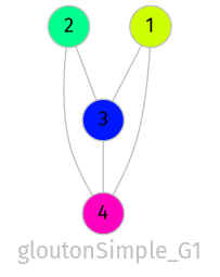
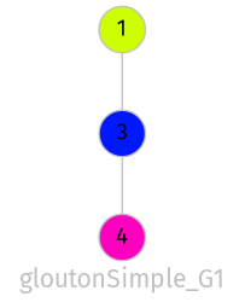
  graph {
    fontcolor=grey
    fontname="Fira Sans"
    fontsize=16
    label=gloutonSimple_G1
    node [color=grey fixedsize=true fontname="Fira Sans" fontsize=14 shape=circle style=filled]
    edge [arrowsize=0.7 color=grey fontcolor=grey fontname="Fira Sans" fontsize=12]
-   2 [fillcolor="#00ff8c" width=0.4]
    3 [fillcolor="#0018ff" width=0.4]
    4 [fillcolor="#ff00bf" width=0.4]
    1 [fillcolor="#cdff00" width=0.4]
-   2 -- 3
-   2 -- 4
    3 -- 4
    1 -- 3
-   1 -- 4
  }
